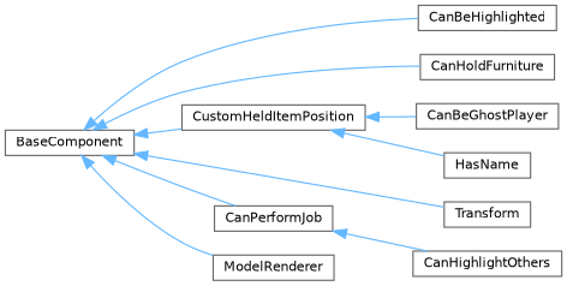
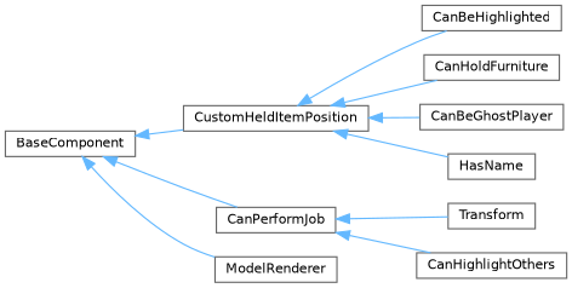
  digraph {
    rankdir=LR
    node [color=grey40 fillcolor=white fontname=Helvetica fontsize=10 shape=box style=filled]
    edge [color=steelblue1 dir=back fontname=Helvetica fontsize=10 labelfontname=Helvetica labelfontsize=10 style=solid]
    n1 [height=0.2 label=BaseComponent width=0.4]
    n2 [height=0.2 label=CanBeHighlighted width=0.4]
    n3 [height=0.2 label=CanHoldFurniture width=0.4]
    n4 [height=0.2 label=CanPerformJob width=0.4]
    n5 [height=0.2 label=CustomHeldItemPosition width=0.4]
    n6 [height=0.2 label=ModelRenderer width=0.4]
    n7 [height=0.2 label=Transform width=0.4]
    n8 [height=0.2 label=CanBeGhostPlayer width=0.4]
    n9 [height=0.2 label=CanHighlightOthers width=0.4]
    n10 [height=0.2 label=HasName width=0.4]
-   n1 -> n2
-   n1 -> n3
+   n5 -> n2
+   n5 -> n3
    n1 -> n4
    n1 -> n5
    n1 -> n6
-   n1 -> n7
+   n4 -> n7
    n4 -> n9
    n5 -> n8
    n5 -> n10
  }
